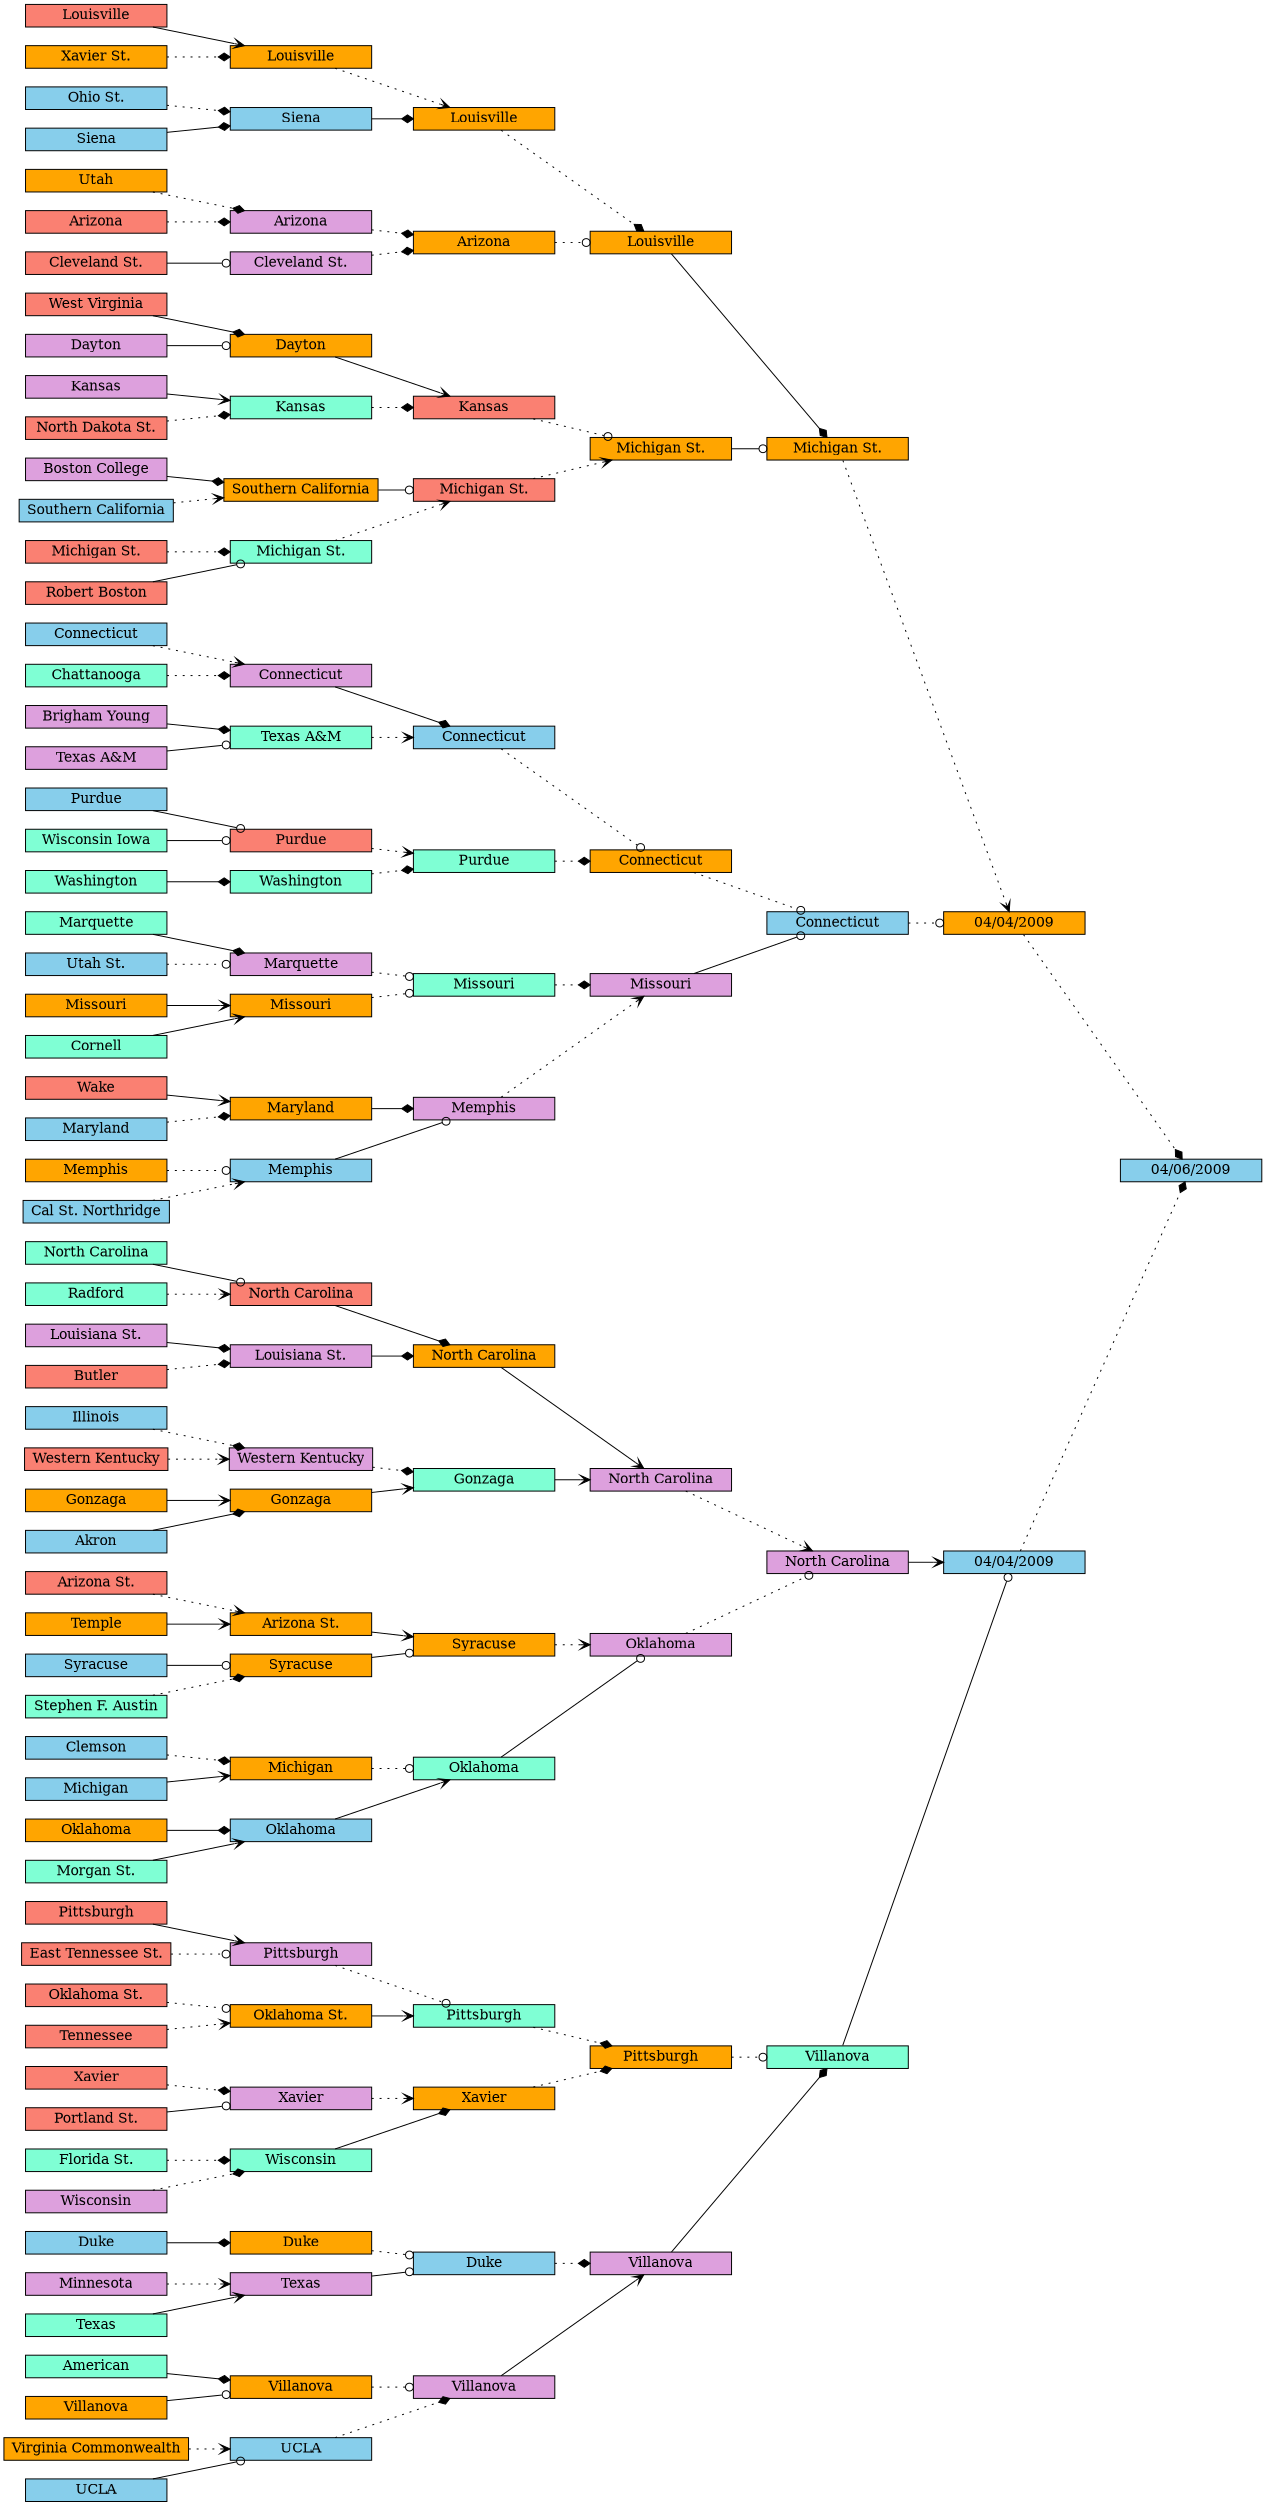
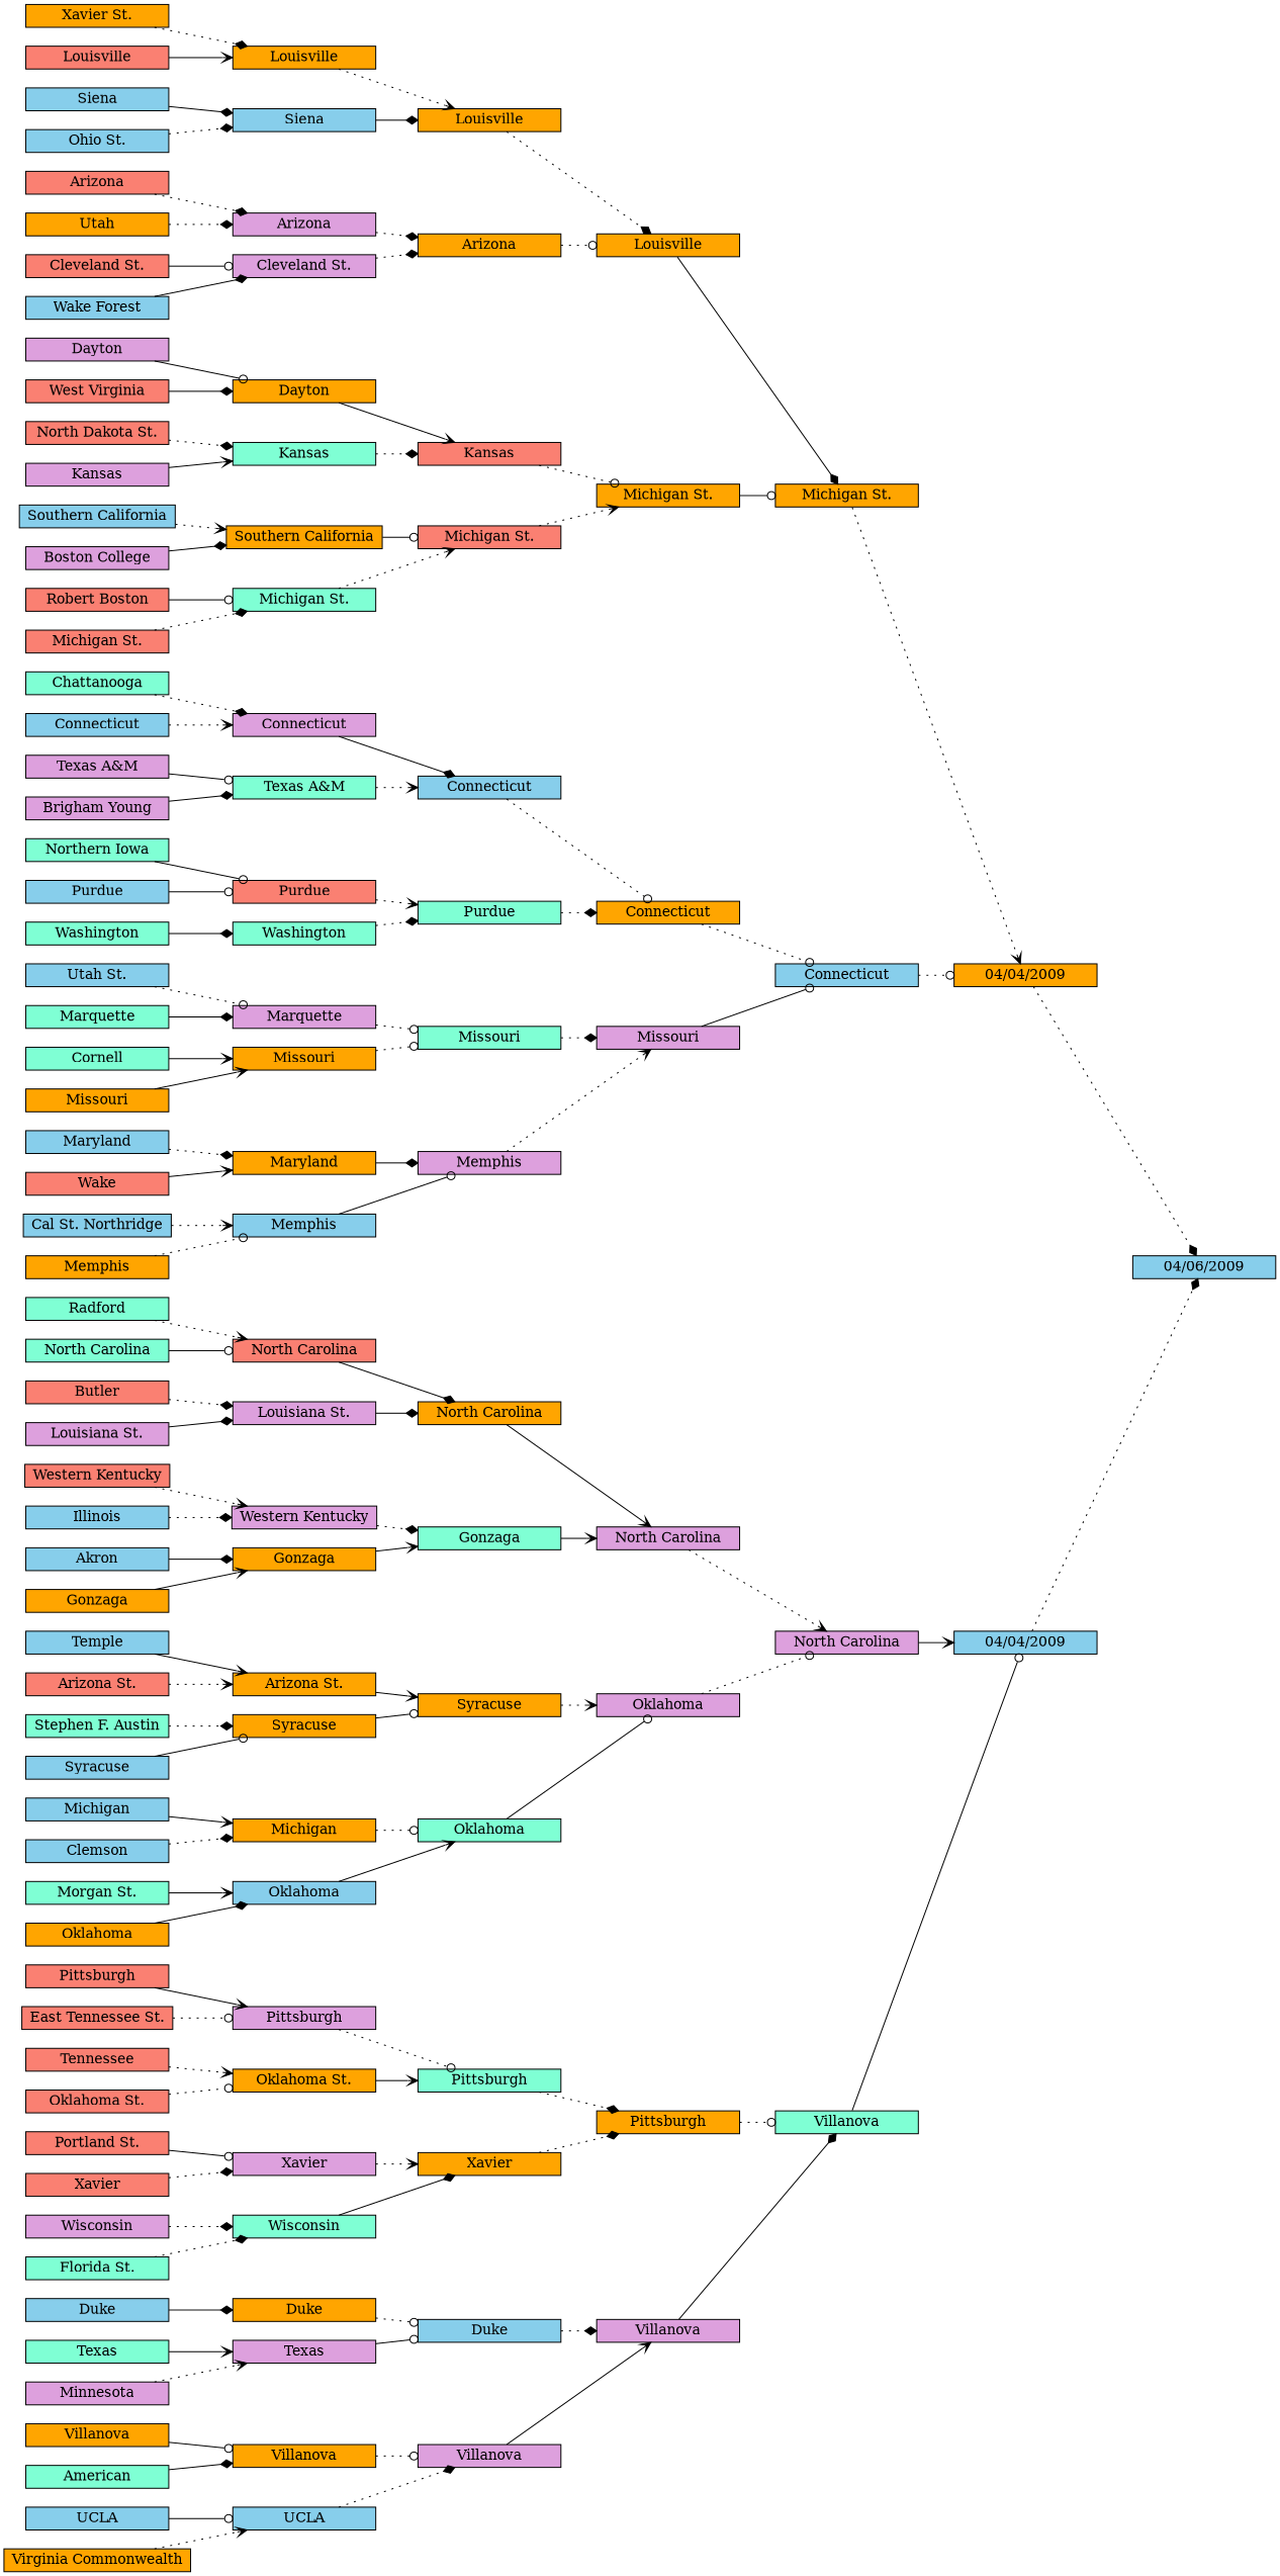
  digraph {
    rankdir=LR
    node [fillcolor=orange shape=record style=filled]
    edge [arrowhead=diamond style=dotted]
    n1 [fillcolor=salmon height=.1 label="East Tennessee St." width=2]
    n2 [fillcolor=plum height=.1 label=Pittsburgh width=2]
    n3 [fillcolor=aquamarine height=.1 label=Pittsburgh width=2]
    n4 [fillcolor=salmon height=.1 label=Pittsburgh width=2]
    n5 [fillcolor=salmon height=.1 label=Tennessee width=2]
    n6 [height=.1 label="Oklahoma St." width=2]
    n7 [fillcolor=salmon height=.1 label="Oklahoma St." width=2]
    n8 [fillcolor=plum height=.1 label=Wisconsin width=2]
    n9 [fillcolor=aquamarine height=.1 label=Wisconsin width=2]
    n10 [height=.1 label=Xavier width=2]
    n11 [fillcolor=aquamarine height=.1 label="Florida St." width=2]
    n12 [fillcolor=salmon height=.1 label="Portland St." width=2]
    n13 [fillcolor=plum height=.1 label=Xavier width=2]
    n14 [fillcolor=salmon height=.1 label=Xavier width=2]
    n15 [height=.1 label="Virginia Commonwealth" width=2]
    n16 [fillcolor=skyblue height=.1 label=UCLA width=2]
    n17 [fillcolor=plum height=.1 label=Villanova width=2]
    n18 [fillcolor=skyblue height=.1 label=UCLA width=2]
    n19 [fillcolor=aquamarine height=.1 label=American width=2]
    n20 [height=.1 label=Villanova width=2]
    n21 [height=.1 label=Villanova width=2]
    n22 [fillcolor=plum height=.1 label=Minnesota width=2]
    n23 [fillcolor=plum height=.1 label=Texas width=2]
    n24 [fillcolor=skyblue height=.1 label=Duke width=2]
    n25 [fillcolor=aquamarine height=.1 label=Texas width=2]
    n26 [height=.1 label=Duke width=2]
    n27 [fillcolor=skyblue height=.1 label=Duke width=2]
    n28 [fillcolor=aquamarine height=.1 label=Radford width=2]
    n29 [fillcolor=salmon height=.1 label="North Carolina" width=2]
    n30 [height=.1 label="North Carolina" width=2]
    n31 [fillcolor=aquamarine height=.1 label="North Carolina" width=2]
    n32 [fillcolor=salmon height=.1 label=Butler width=2]
    n33 [fillcolor=plum height=.1 label="Louisiana St." width=2]
    n34 [fillcolor=plum height=.1 label="Louisiana St." width=2]
    n35 [fillcolor=salmon height=.1 label="Western Kentucky" width=2]
    n36 [fillcolor=plum height=.1 label="Western Kentucky" width=2]
    n37 [fillcolor=aquamarine height=.1 label=Gonzaga width=2]
    n38 [fillcolor=skyblue height=.1 label=Illinois width=2]
    n39 [fillcolor=skyblue height=.1 label=Akron width=2]
    n40 [height=.1 label=Gonzaga width=2]
    n41 [height=.1 label=Gonzaga width=2]
-   n42 [height=.1 label=Temple width=2]
+   n42 [fillcolor=skyblue height=.1 label=Temple width=2]
    n43 [height=.1 label="Arizona St." width=2]
    n44 [height=.1 label=Syracuse width=2]
    n45 [fillcolor=salmon height=.1 label="Arizona St." width=2]
    n46 [fillcolor=aquamarine height=.1 label="Stephen F. Austin" width=2]
    n47 [height=.1 label=Syracuse width=2]
    n48 [fillcolor=skyblue height=.1 label=Syracuse width=2]
    n49 [fillcolor=skyblue height=.1 label=Michigan width=2]
    n50 [height=.1 label=Michigan width=2]
    n51 [fillcolor=aquamarine height=.1 label=Oklahoma width=2]
    n52 [fillcolor=skyblue height=.1 label=Clemson width=2]
    n53 [fillcolor=aquamarine height=.1 label="Morgan St." width=2]
    n54 [fillcolor=skyblue height=.1 label=Oklahoma width=2]
    n55 [height=.1 label=Oklahoma width=2]
    n56 [height=.1 label="Xavier St." width=2]
    n57 [height=.1 label=Louisville width=2]
    n58 [height=.1 label=Louisville width=2]
    n59 [fillcolor=salmon height=.1 label=Louisville width=2]
    n60 [fillcolor=skyblue height=.1 label=Siena width=2]
    n61 [fillcolor=skyblue height=.1 label=Siena width=2]
    n62 [fillcolor=skyblue height=.1 label="Ohio St." width=2]
    n63 [fillcolor=salmon height=.1 label=Arizona width=2]
    n64 [fillcolor=plum height=.1 label=Arizona width=2]
    n65 [height=.1 label=Arizona width=2]
    n66 [height=.1 label=Utah width=2]
    n67 [fillcolor=salmon height=.1 label="Cleveland St." width=2]
    n68 [fillcolor=plum height=.1 label="Cleveland St." width=2]
+   n69 [fillcolor=skyblue height=.1 label="Wake Forest" width=2]
    n70 [fillcolor=plum height=.1 label=Dayton width=2]
    n71 [height=.1 label=Dayton width=2]
    n72 [fillcolor=salmon height=.1 label=Kansas width=2]
    n73 [fillcolor=salmon height=.1 label="West Virginia" width=2]
    n74 [fillcolor=salmon height=.1 label="North Dakota St." width=2]
    n75 [fillcolor=aquamarine height=.1 label=Kansas width=2]
    n76 [fillcolor=plum height=.1 label=Kansas width=2]
    n77 [fillcolor=skyblue height=.1 label="Southern California" width=2]
    n78 [height=.1 label="Southern California" width=2]
    n79 [fillcolor=salmon height=.1 label="Michigan St." width=2]
    n80 [fillcolor=plum height=.1 label="Boston College" width=2]
    n81 [fillcolor=salmon height=.1 label="Robert Boston" width=2]
    n82 [fillcolor=aquamarine height=.1 label="Michigan St." width=2]
    n83 [fillcolor=salmon height=.1 label="Michigan St." width=2]
    n84 [fillcolor=aquamarine height=.1 label=Chattanooga width=2]
    n85 [fillcolor=plum height=.1 label=Connecticut width=2]
    n86 [fillcolor=skyblue height=.1 label=Connecticut width=2]
    n87 [fillcolor=skyblue height=.1 label=Connecticut width=2]
    n88 [fillcolor=plum height=.1 label="Texas A&M" width=2]
    n89 [fillcolor=aquamarine height=.1 label="Texas A&M" width=2]
    n90 [fillcolor=plum height=.1 label="Brigham Young" width=2]
-   n91 [fillcolor=aquamarine height=.1 label="Wisconsin Iowa" width=2]
+   n91 [fillcolor=aquamarine height=.1 label="Northern Iowa" width=2]
    n92 [fillcolor=salmon height=.1 label=Purdue width=2]
    n93 [fillcolor=aquamarine height=.1 label=Purdue width=2]
    n94 [fillcolor=skyblue height=.1 label=Purdue width=2]
    n95 [fillcolor=aquamarine height=.1 label=Washington width=2]
    n96 [fillcolor=aquamarine height=.1 label=Washington width=2]
    n97 [fillcolor=skyblue height=.1 label="Utah St." width=2]
    n98 [fillcolor=plum height=.1 label=Marquette width=2]
    n99 [fillcolor=aquamarine height=.1 label=Missouri width=2]
    n100 [fillcolor=aquamarine height=.1 label=Marquette width=2]
    n101 [fillcolor=aquamarine height=.1 label=Cornell width=2]
    n102 [height=.1 label=Missouri width=2]
    n103 [height=.1 label=Missouri width=2]
    n104 [fillcolor=skyblue height=.1 label=Maryland width=2]
    n105 [height=.1 label=Maryland width=2]
    n106 [fillcolor=plum height=.1 label=Memphis width=2]
    n107 [fillcolor=salmon height=.1 label=Wake width=2]
    n108 [fillcolor=skyblue height=.1 label="Cal St. Northridge" width=2]
    n109 [fillcolor=skyblue height=.1 label=Memphis width=2]
    n110 [height=.1 label=Memphis width=2]
    n111 [height=.1 label=Pittsburgh width=2]
    n112 [fillcolor=plum height=.1 label=Villanova width=2]
    n113 [fillcolor=plum height=.1 label="North Carolina" width=2]
    n114 [fillcolor=plum height=.1 label=Oklahoma width=2]
    n115 [height=.1 label=Louisville width=2]
    n116 [height=.1 label="Michigan St." width=2]
    n117 [height=.1 label=Connecticut width=2]
    n118 [fillcolor=plum height=.1 label=Missouri width=2]
    n119 [fillcolor=aquamarine height=.1 label=Villanova width=2]
    n120 [fillcolor=plum height=.1 label="North Carolina" width=2]
    n121 [height=.1 label="Michigan St." width=2]
    n122 [fillcolor=skyblue height=.1 label=Connecticut width=2]
    n123 [fillcolor=skyblue height=.1 label="04/04/2009" width=2]
    n124 [height=.1 label="04/04/2009" width=2]
    n125 [fillcolor=skyblue height=.1 label="04/06/2009" width=2]
    n1 -> n2 [arrowhead=odot]
    n2 -> n3 [arrowhead=odot]
    n3 -> n111
    n4 -> n2 [arrowhead=vee style=solid]
    n5 -> n6 [arrowhead=vee]
    n6 -> n3 [arrowhead=vee style=solid]
    n7 -> n6 [arrowhead=odot]
    n8 -> n9
    n9 -> n10 [style=solid]
    n10 -> n111
    n11 -> n9
    n12 -> n13 [arrowhead=odot style=solid]
    n13 -> n10 [arrowhead=vee]
    n14 -> n13
    n15 -> n16 [arrowhead=vee]
    n16 -> n17
    n17 -> n112 [arrowhead=vee style=solid]
    n18 -> n16 [arrowhead=odot style=solid]
    n19 -> n20 [style=solid]
    n20 -> n17 [arrowhead=odot]
    n21 -> n20 [arrowhead=odot style=solid]
    n22 -> n23 [arrowhead=vee]
    n23 -> n24 [arrowhead=odot style=solid]
    n24 -> n112
    n25 -> n23 [arrowhead=vee style=solid]
    n26 -> n24 [arrowhead=odot]
    n27 -> n26 [style=solid]
    n28 -> n29 [arrowhead=vee]
    n29 -> n30 [style=solid]
    n30 -> n113 [arrowhead=vee style=solid]
    n31 -> n29 [arrowhead=odot style=solid]
    n32 -> n33
    n33 -> n30 [style=solid]
    n34 -> n33 [style=solid]
    n35 -> n36 [arrowhead=vee]
    n36 -> n37
    n37 -> n113 [arrowhead=vee style=solid]
    n38 -> n36
    n39 -> n40 [style=solid]
    n40 -> n37 [arrowhead=vee style=solid]
    n41 -> n40 [arrowhead=vee style=solid]
    n42 -> n43 [arrowhead=vee style=solid]
    n43 -> n44 [arrowhead=vee style=solid]
    n44 -> n114 [arrowhead=vee]
    n45 -> n43 [arrowhead=vee]
    n46 -> n47
    n47 -> n44 [arrowhead=odot style=solid]
    n48 -> n47 [arrowhead=odot style=solid]
    n49 -> n50 [arrowhead=vee style=solid]
    n50 -> n51 [arrowhead=odot]
    n51 -> n114 [arrowhead=odot style=solid]
    n52 -> n50
    n53 -> n54 [arrowhead=vee style=solid]
    n54 -> n51 [arrowhead=vee style=solid]
    n55 -> n54 [style=solid]
    n56 -> n57
    n57 -> n58 [arrowhead=vee]
    n58 -> n115
    n59 -> n57 [arrowhead=vee style=solid]
    n60 -> n61 [style=solid]
    n61 -> n58 [style=solid]
    n62 -> n61
    n63 -> n64
    n64 -> n65
    n65 -> n115 [arrowhead=odot]
    n66 -> n64
    n67 -> n68 [arrowhead=odot style=solid]
    n68 -> n65
+   n69 -> n68 [style=solid]
    n70 -> n71 [arrowhead=odot style=solid]
    n71 -> n72 [arrowhead=vee style=solid]
    n72 -> n116 [arrowhead=odot]
    n73 -> n71 [style=solid]
    n74 -> n75
    n75 -> n72
    n76 -> n75 [arrowhead=vee style=solid]
    n77 -> n78 [arrowhead=vee]
    n78 -> n79 [arrowhead=odot style=solid]
    n79 -> n116 [arrowhead=vee]
    n80 -> n78 [style=solid]
    n81 -> n82 [arrowhead=odot style=solid]
    n82 -> n79 [arrowhead=vee]
    n83 -> n82
    n84 -> n85
    n85 -> n86 [style=solid]
    n86 -> n117 [arrowhead=odot]
    n87 -> n85 [arrowhead=vee]
    n88 -> n89 [arrowhead=odot style=solid]
    n89 -> n86 [arrowhead=vee]
    n90 -> n89 [style=solid]
    n91 -> n92 [arrowhead=odot style=solid]
    n92 -> n93 [arrowhead=vee]
    n93 -> n117
    n94 -> n92 [arrowhead=odot style=solid]
    n95 -> n93
    n96 -> n95 [style=solid]
    n97 -> n98 [arrowhead=odot]
    n98 -> n99 [arrowhead=odot]
    n99 -> n118
    n100 -> n98 [style=solid]
    n101 -> n102 [arrowhead=vee style=solid]
    n102 -> n99 [arrowhead=odot]
    n103 -> n102 [arrowhead=vee style=solid]
    n104 -> n105
    n105 -> n106 [style=solid]
    n106 -> n118 [arrowhead=vee]
    n107 -> n105 [arrowhead=vee style=solid]
    n108 -> n109 [arrowhead=vee]
    n109 -> n106 [arrowhead=odot style=solid]
    n110 -> n109 [arrowhead=odot]
    n111 -> n119 [arrowhead=odot]
    n112 -> n119 [style=solid]
    n113 -> n120 [arrowhead=vee]
    n114 -> n120 [arrowhead=odot]
    n115 -> n121 [style=solid]
    n116 -> n121 [arrowhead=odot style=solid]
    n117 -> n122 [arrowhead=odot]
    n118 -> n122 [arrowhead=odot style=solid]
    n119 -> n123 [arrowhead=odot style=solid]
    n120 -> n123 [arrowhead=vee style=solid]
    n121 -> n124 [arrowhead=vee]
    n122 -> n124 [arrowhead=odot]
    n123 -> n125
    n124 -> n125
  }
